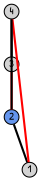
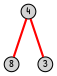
  graph {
    fontname="Patrick Hand"
    splines=line
    node [fixedsize=true fontname="Patrick Hand" fontsize=10 shape=circle style=filled]
    edge [arrowhead=none fontname="Patrick Hand" penwidth=2]
-   2 [fillcolor=cornflowerblue height=0.19444 width=0.19444]
-   1 [height=0.19444 width=0.19444]
+   1 [height=0.19444 width=0.19444 label=8]
    3 [height=0.19444 width=0.19444]
    4 [height=0.19444 width=0.19444]
-   2 -- 1
-   3 -- 2 [color=red]
-   4 -- 2
    4 -- 1 [color=red]
-   4 -- 3
+   4 -- 3 [color=red]
  }
